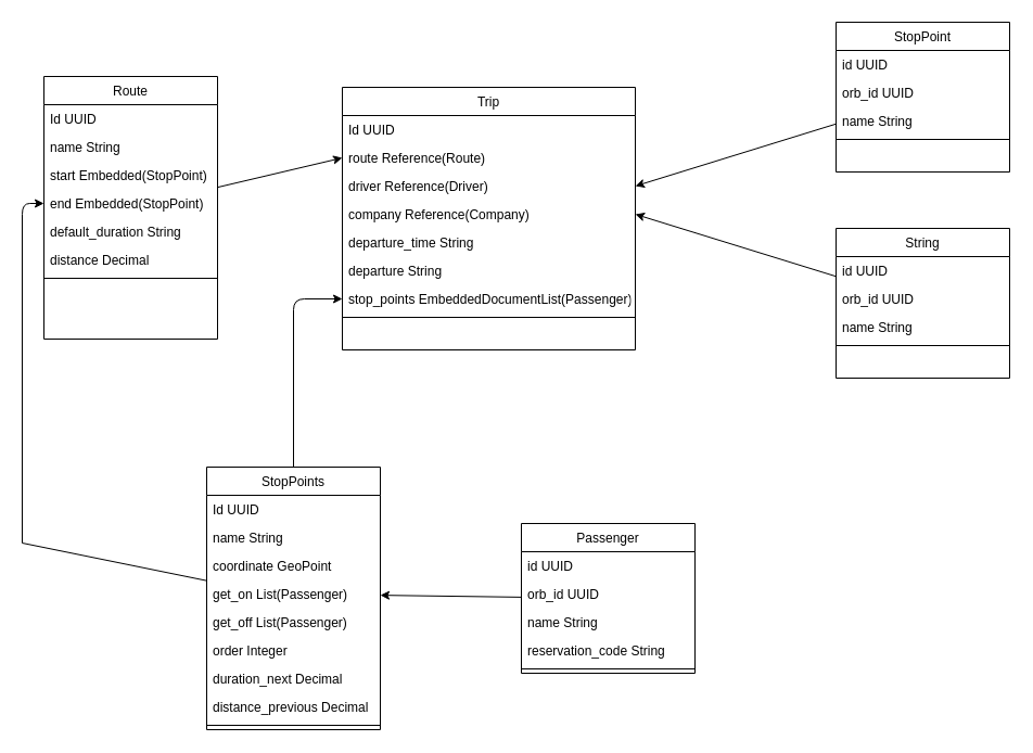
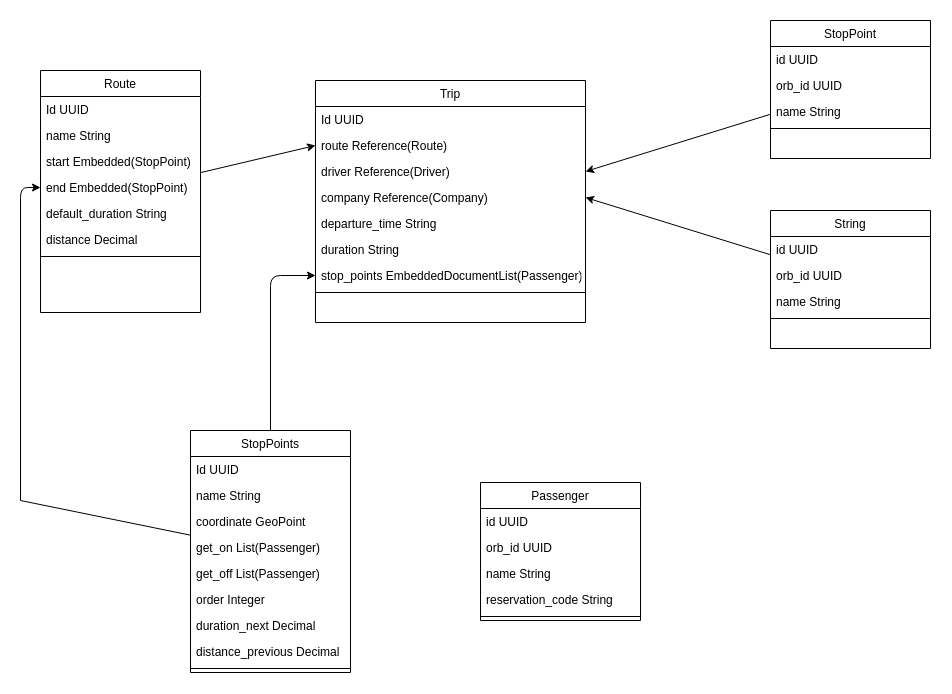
  <mxCell id="0" />
  <mxCell id="1" parent="0" />
  <mxCell id="2" value="Route" style="swimlane;fontStyle=0;align=center;verticalAlign=top;childLayout=stackLayout;horizontal=1;startSize=26;horizontalStack=0;resizeParent=1;resizeLast=0;collapsible=1;marginBottom=0;rounded=0;shadow=0;strokeWidth=1;" vertex="1" parent="1"><mxGeometry x="40" y="70" width="160" height="242" as="geometry"><mxRectangle x="130" y="380" width="160" height="26" as="alternateBounds" /></mxGeometry></mxCell>
  <mxCell id="3" value="Id UUID" style="text;align=left;verticalAlign=top;spacingLeft=4;spacingRight=4;overflow=hidden;rotatable=0;points=[[0,0.5],[1,0.5]];portConstraint=eastwest;" vertex="1" parent="2"><mxGeometry y="26" width="160" height="26" as="geometry" /></mxCell>
  <mxCell id="4" value="name String&#10; " style="text;align=left;verticalAlign=top;spacingLeft=4;spacingRight=4;overflow=hidden;rotatable=0;points=[[0,0.5],[1,0.5]];portConstraint=eastwest;rounded=0;shadow=0;html=0;" vertex="1" parent="2"><mxGeometry y="52" width="160" height="26" as="geometry" /></mxCell>
  <mxCell id="5" value="start Embedded(StopPoint)" style="text;align=left;verticalAlign=top;spacingLeft=4;spacingRight=4;overflow=hidden;rotatable=0;points=[[0,0.5],[1,0.5]];portConstraint=eastwest;rounded=0;shadow=0;html=0;" vertex="1" parent="2"><mxGeometry y="78" width="160" height="26" as="geometry" /></mxCell>
  <mxCell id="6" value="end Embedded(StopPoint)" style="text;align=left;verticalAlign=top;spacingLeft=4;spacingRight=4;overflow=hidden;rotatable=0;points=[[0,0.5],[1,0.5]];portConstraint=eastwest;rounded=0;shadow=0;html=0;" vertex="1" parent="2"><mxGeometry y="104" width="160" height="26" as="geometry" /></mxCell>
  <mxCell id="7" value="default_duration String" style="text;align=left;verticalAlign=top;spacingLeft=4;spacingRight=4;overflow=hidden;rotatable=0;points=[[0,0.5],[1,0.5]];portConstraint=eastwest;rounded=0;shadow=0;html=0;" vertex="1" parent="2"><mxGeometry y="130" width="160" height="26" as="geometry" /></mxCell>
  <mxCell id="8" value="distance Decimal" style="text;align=left;verticalAlign=top;spacingLeft=4;spacingRight=4;overflow=hidden;rotatable=0;points=[[0,0.5],[1,0.5]];portConstraint=eastwest;rounded=0;shadow=0;html=0;" vertex="1" parent="2"><mxGeometry y="156" width="160" height="26" as="geometry" /></mxCell>
  <mxCell id="9" value="" style="line;html=1;strokeWidth=1;align=left;verticalAlign=middle;spacingTop=-1;spacingLeft=3;spacingRight=3;rotatable=0;labelPosition=right;points=[];portConstraint=eastwest;" vertex="1" parent="2"><mxGeometry y="182" width="160" height="8" as="geometry" /></mxCell>
  <mxCell id="10" value="" style="endArrow=classic;html=1;entryX=0;entryY=0.5;entryDx=0;entryDy=0;" edge="1" parent="1" source="2" target="14"><mxGeometry width="50" height="50" relative="1" as="geometry"><mxPoint x="550" y="290" as="sourcePoint" /><mxPoint x="600" y="240" as="targetPoint" /></mxGeometry></mxCell>
  <mxCell id="11" value="" style="endArrow=classic;html=1;entryX=0;entryY=0.5;entryDx=0;entryDy=0;" edge="1" parent="1"><mxGeometry width="50" height="50" relative="1" as="geometry"><mxPoint x="20" y="500" as="sourcePoint" /><mxPoint x="40" y="187" as="targetPoint" /><Array as="points"><mxPoint x="20" y="187" /></Array></mxGeometry></mxCell>
  <mxCell id="12" value="Trip" style="swimlane;fontStyle=0;align=center;verticalAlign=top;childLayout=stackLayout;horizontal=1;startSize=26;horizontalStack=0;resizeParent=1;resizeLast=0;collapsible=1;marginBottom=0;rounded=0;shadow=0;strokeWidth=1;" vertex="1" parent="1"><mxGeometry x="315" y="80" width="270" height="242" as="geometry"><mxRectangle x="130" y="380" width="160" height="26" as="alternateBounds" /></mxGeometry></mxCell>
  <mxCell id="13" value="Id UUID" style="text;align=left;verticalAlign=top;spacingLeft=4;spacingRight=4;overflow=hidden;rotatable=0;points=[[0,0.5],[1,0.5]];portConstraint=eastwest;" vertex="1" parent="12"><mxGeometry y="26" width="270" height="26" as="geometry" /></mxCell>
  <mxCell id="14" value="route Reference(Route)" style="text;align=left;verticalAlign=top;spacingLeft=4;spacingRight=4;overflow=hidden;rotatable=0;points=[[0,0.5],[1,0.5]];portConstraint=eastwest;rounded=0;shadow=0;html=0;" vertex="1" parent="12"><mxGeometry y="52" width="270" height="26" as="geometry" /></mxCell>
  <mxCell id="15" value="driver Reference(Driver)" style="text;align=left;verticalAlign=top;spacingLeft=4;spacingRight=4;overflow=hidden;rotatable=0;points=[[0,0.5],[1,0.5]];portConstraint=eastwest;rounded=0;shadow=0;html=0;" vertex="1" parent="12"><mxGeometry y="78" width="270" height="26" as="geometry" /></mxCell>
  <mxCell id="16" value="company Reference(Company)" style="text;align=left;verticalAlign=top;spacingLeft=4;spacingRight=4;overflow=hidden;rotatable=0;points=[[0,0.5],[1,0.5]];portConstraint=eastwest;rounded=0;shadow=0;html=0;" vertex="1" parent="12"><mxGeometry y="104" width="270" height="26" as="geometry" /></mxCell>
  <mxCell id="17" value="departure_time String" style="text;align=left;verticalAlign=top;spacingLeft=4;spacingRight=4;overflow=hidden;rotatable=0;points=[[0,0.5],[1,0.5]];portConstraint=eastwest;rounded=0;shadow=0;html=0;" vertex="1" parent="12"><mxGeometry y="130" width="270" height="26" as="geometry" /></mxCell>
- <mxCell id="18" value="departure String" style="text;align=left;verticalAlign=top;spacingLeft=4;spacingRight=4;overflow=hidden;rotatable=0;points=[[0,0.5],[1,0.5]];portConstraint=eastwest;rounded=0;shadow=0;html=0;" vertex="1" parent="12"><mxGeometry y="156" width="270" height="26" as="geometry" /></mxCell>
+ <mxCell id="18" value="duration String" style="text;align=left;verticalAlign=top;spacingLeft=4;spacingRight=4;overflow=hidden;rotatable=0;points=[[0,0.5],[1,0.5]];portConstraint=eastwest;rounded=0;shadow=0;html=0;" vertex="1" parent="12"><mxGeometry y="156" width="270" height="26" as="geometry" /></mxCell>
  <mxCell id="19" value="stop_points EmbeddedDocumentList(Passenger)" style="text;align=left;verticalAlign=top;spacingLeft=4;spacingRight=4;overflow=hidden;rotatable=0;points=[[0,0.5],[1,0.5]];portConstraint=eastwest;rounded=0;shadow=0;html=0;" vertex="1" parent="12"><mxGeometry y="182" width="270" height="26" as="geometry" /></mxCell>
  <mxCell id="20" value="" style="line;html=1;strokeWidth=1;align=left;verticalAlign=middle;spacingTop=-1;spacingLeft=3;spacingRight=3;rotatable=0;labelPosition=right;points=[];portConstraint=eastwest;" vertex="1" parent="12"><mxGeometry y="208" width="270" height="8" as="geometry" /></mxCell>
  <mxCell id="21" value="StopPoints" style="swimlane;fontStyle=0;align=center;verticalAlign=top;childLayout=stackLayout;horizontal=1;startSize=26;horizontalStack=0;resizeParent=1;resizeLast=0;collapsible=1;marginBottom=0;rounded=0;shadow=0;strokeWidth=1;" vertex="1" parent="1"><mxGeometry x="190" y="430" width="160" height="242" as="geometry"><mxRectangle x="130" y="380" width="160" height="26" as="alternateBounds" /></mxGeometry></mxCell>
  <mxCell id="22" value="Id UUID" style="text;align=left;verticalAlign=top;spacingLeft=4;spacingRight=4;overflow=hidden;rotatable=0;points=[[0,0.5],[1,0.5]];portConstraint=eastwest;" vertex="1" parent="21"><mxGeometry y="26" width="160" height="26" as="geometry" /></mxCell>
  <mxCell id="23" value="name String&#10; " style="text;align=left;verticalAlign=top;spacingLeft=4;spacingRight=4;overflow=hidden;rotatable=0;points=[[0,0.5],[1,0.5]];portConstraint=eastwest;rounded=0;shadow=0;html=0;" vertex="1" parent="21"><mxGeometry y="52" width="160" height="26" as="geometry" /></mxCell>
  <mxCell id="24" value="coordinate GeoPoint" style="text;align=left;verticalAlign=top;spacingLeft=4;spacingRight=4;overflow=hidden;rotatable=0;points=[[0,0.5],[1,0.5]];portConstraint=eastwest;rounded=0;shadow=0;html=0;" vertex="1" parent="21"><mxGeometry y="78" width="160" height="26" as="geometry" /></mxCell>
  <mxCell id="25" value="get_on List(Passenger)" style="text;align=left;verticalAlign=top;spacingLeft=4;spacingRight=4;overflow=hidden;rotatable=0;points=[[0,0.5],[1,0.5]];portConstraint=eastwest;rounded=0;shadow=0;html=0;" vertex="1" parent="21"><mxGeometry y="104" width="160" height="26" as="geometry" /></mxCell>
  <mxCell id="26" value="get_off List(Passenger)" style="text;align=left;verticalAlign=top;spacingLeft=4;spacingRight=4;overflow=hidden;rotatable=0;points=[[0,0.5],[1,0.5]];portConstraint=eastwest;rounded=0;shadow=0;html=0;" vertex="1" parent="21"><mxGeometry y="130" width="160" height="26" as="geometry" /></mxCell>
  <mxCell id="27" value="order Integer" style="text;align=left;verticalAlign=top;spacingLeft=4;spacingRight=4;overflow=hidden;rotatable=0;points=[[0,0.5],[1,0.5]];portConstraint=eastwest;rounded=0;shadow=0;html=0;" vertex="1" parent="21"><mxGeometry y="156" width="160" height="26" as="geometry" /></mxCell>
  <mxCell id="28" value="duration_next Decimal" style="text;align=left;verticalAlign=top;spacingLeft=4;spacingRight=4;overflow=hidden;rotatable=0;points=[[0,0.5],[1,0.5]];portConstraint=eastwest;rounded=0;shadow=0;html=0;" vertex="1" parent="21"><mxGeometry y="182" width="160" height="26" as="geometry" /></mxCell>
  <mxCell id="29" value="distance_previous Decimal" style="text;align=left;verticalAlign=top;spacingLeft=4;spacingRight=4;overflow=hidden;rotatable=0;points=[[0,0.5],[1,0.5]];portConstraint=eastwest;rounded=0;shadow=0;html=0;" vertex="1" parent="21"><mxGeometry y="208" width="160" height="26" as="geometry" /></mxCell>
  <mxCell id="30" value="" style="line;html=1;strokeWidth=1;align=left;verticalAlign=middle;spacingTop=-1;spacingLeft=3;spacingRight=3;rotatable=0;labelPosition=right;points=[];portConstraint=eastwest;" vertex="1" parent="21"><mxGeometry y="234" width="160" height="8" as="geometry" /></mxCell>
  <mxCell id="31" value="" style="endArrow=none;html=1;" edge="1" parent="1" target="21"><mxGeometry width="50" height="50" relative="1" as="geometry"><mxPoint x="20" y="500" as="sourcePoint" /><mxPoint x="100" y="450" as="targetPoint" /></mxGeometry></mxCell>
  <mxCell id="32" value="" style="endArrow=classic;html=1;entryX=0;entryY=0.5;entryDx=0;entryDy=0;" edge="1" parent="1" source="21" target="19"><mxGeometry width="50" height="50" relative="1" as="geometry"><mxPoint x="220" y="390" as="sourcePoint" /><mxPoint x="270" y="340" as="targetPoint" /><Array as="points"><mxPoint x="270" y="275" /></Array></mxGeometry></mxCell>
  <mxCell id="33" value="" style="endArrow=classic;html=1;entryX=1;entryY=0.5;entryDx=0;entryDy=0;" edge="1" parent="1" source="36" target="15"><mxGeometry width="50" height="50" relative="1" as="geometry"><mxPoint x="680" y="290" as="sourcePoint" /><mxPoint x="730" y="240" as="targetPoint" /></mxGeometry></mxCell>
  <mxCell id="34" value="" style="endArrow=classic;html=1;entryX=1;entryY=0.5;entryDx=0;entryDy=0;" edge="1" parent="1" source="41" target="16"><mxGeometry width="50" height="50" relative="1" as="geometry"><mxPoint x="500" y="520" as="sourcePoint" /><mxPoint x="550" y="470" as="targetPoint" /></mxGeometry></mxCell>
- <mxCell id="35" value="" style="endArrow=classic;html=1;" edge="1" parent="1" source="46" target="25"><mxGeometry width="50" height="50" relative="1" as="geometry"><mxPoint x="500" y="610" as="sourcePoint" /><mxPoint x="550" y="560" as="targetPoint" /></mxGeometry></mxCell>
  <mxCell id="36" value="StopPoint" style="swimlane;fontStyle=0;align=center;verticalAlign=top;childLayout=stackLayout;horizontal=1;startSize=26;horizontalStack=0;resizeParent=1;resizeLast=0;collapsible=1;marginBottom=0;rounded=0;shadow=0;strokeWidth=1;" vertex="1" parent="1"><mxGeometry x="770" y="20" width="160" height="138" as="geometry"><mxRectangle x="340" y="380" width="170" height="26" as="alternateBounds" /></mxGeometry></mxCell>
  <mxCell id="37" value="id UUID" style="text;align=left;verticalAlign=top;spacingLeft=4;spacingRight=4;overflow=hidden;rotatable=0;points=[[0,0.5],[1,0.5]];portConstraint=eastwest;" vertex="1" parent="36"><mxGeometry y="26" width="160" height="26" as="geometry" /></mxCell>
  <mxCell id="38" value="orb_id UUID" style="text;align=left;verticalAlign=top;spacingLeft=4;spacingRight=4;overflow=hidden;rotatable=0;points=[[0,0.5],[1,0.5]];portConstraint=eastwest;" vertex="1" parent="36"><mxGeometry y="52" width="160" height="26" as="geometry" /></mxCell>
  <mxCell id="39" value="name String" style="text;align=left;verticalAlign=top;spacingLeft=4;spacingRight=4;overflow=hidden;rotatable=0;points=[[0,0.5],[1,0.5]];portConstraint=eastwest;" vertex="1" parent="36"><mxGeometry y="78" width="160" height="26" as="geometry" /></mxCell>
  <mxCell id="40" value="" style="line;html=1;strokeWidth=1;align=left;verticalAlign=middle;spacingTop=-1;spacingLeft=3;spacingRight=3;rotatable=0;labelPosition=right;points=[];portConstraint=eastwest;" vertex="1" parent="36"><mxGeometry y="104" width="160" height="8" as="geometry" /></mxCell>
  <mxCell id="41" value="String" style="swimlane;fontStyle=0;align=center;verticalAlign=top;childLayout=stackLayout;horizontal=1;startSize=26;horizontalStack=0;resizeParent=1;resizeLast=0;collapsible=1;marginBottom=0;rounded=0;shadow=0;strokeWidth=1;" vertex="1" parent="1"><mxGeometry x="770" y="210" width="160" height="138" as="geometry"><mxRectangle x="340" y="380" width="170" height="26" as="alternateBounds" /></mxGeometry></mxCell>
  <mxCell id="42" value="id UUID" style="text;align=left;verticalAlign=top;spacingLeft=4;spacingRight=4;overflow=hidden;rotatable=0;points=[[0,0.5],[1,0.5]];portConstraint=eastwest;" vertex="1" parent="41"><mxGeometry y="26" width="160" height="26" as="geometry" /></mxCell>
  <mxCell id="43" value="orb_id UUID" style="text;align=left;verticalAlign=top;spacingLeft=4;spacingRight=4;overflow=hidden;rotatable=0;points=[[0,0.5],[1,0.5]];portConstraint=eastwest;" vertex="1" parent="41"><mxGeometry y="52" width="160" height="26" as="geometry" /></mxCell>
  <mxCell id="44" value="name String" style="text;align=left;verticalAlign=top;spacingLeft=4;spacingRight=4;overflow=hidden;rotatable=0;points=[[0,0.5],[1,0.5]];portConstraint=eastwest;" vertex="1" parent="41"><mxGeometry y="78" width="160" height="26" as="geometry" /></mxCell>
  <mxCell id="45" value="" style="line;html=1;strokeWidth=1;align=left;verticalAlign=middle;spacingTop=-1;spacingLeft=3;spacingRight=3;rotatable=0;labelPosition=right;points=[];portConstraint=eastwest;" vertex="1" parent="41"><mxGeometry y="104" width="160" height="8" as="geometry" /></mxCell>
  <mxCell id="46" value="Passenger" style="swimlane;fontStyle=0;align=center;verticalAlign=top;childLayout=stackLayout;horizontal=1;startSize=26;horizontalStack=0;resizeParent=1;resizeLast=0;collapsible=1;marginBottom=0;rounded=0;shadow=0;strokeWidth=1;" vertex="1" parent="1"><mxGeometry x="480" y="482" width="160" height="138" as="geometry"><mxRectangle x="340" y="380" width="170" height="26" as="alternateBounds" /></mxGeometry></mxCell>
  <mxCell id="47" value="id UUID" style="text;align=left;verticalAlign=top;spacingLeft=4;spacingRight=4;overflow=hidden;rotatable=0;points=[[0,0.5],[1,0.5]];portConstraint=eastwest;" vertex="1" parent="46"><mxGeometry y="26" width="160" height="26" as="geometry" /></mxCell>
  <mxCell id="48" value="orb_id UUID" style="text;align=left;verticalAlign=top;spacingLeft=4;spacingRight=4;overflow=hidden;rotatable=0;points=[[0,0.5],[1,0.5]];portConstraint=eastwest;" vertex="1" parent="46"><mxGeometry y="52" width="160" height="26" as="geometry" /></mxCell>
  <mxCell id="49" value="name String" style="text;align=left;verticalAlign=top;spacingLeft=4;spacingRight=4;overflow=hidden;rotatable=0;points=[[0,0.5],[1,0.5]];portConstraint=eastwest;" vertex="1" parent="46"><mxGeometry y="78" width="160" height="26" as="geometry" /></mxCell>
  <mxCell id="50" value="reservation_code String" style="text;align=left;verticalAlign=top;spacingLeft=4;spacingRight=4;overflow=hidden;rotatable=0;points=[[0,0.5],[1,0.5]];portConstraint=eastwest;" vertex="1" parent="46"><mxGeometry y="104" width="160" height="26" as="geometry" /></mxCell>
  <mxCell id="51" value="" style="line;html=1;strokeWidth=1;align=left;verticalAlign=middle;spacingTop=-1;spacingLeft=3;spacingRight=3;rotatable=0;labelPosition=right;points=[];portConstraint=eastwest;" vertex="1" parent="46"><mxGeometry y="130" width="160" height="8" as="geometry" /></mxCell>
